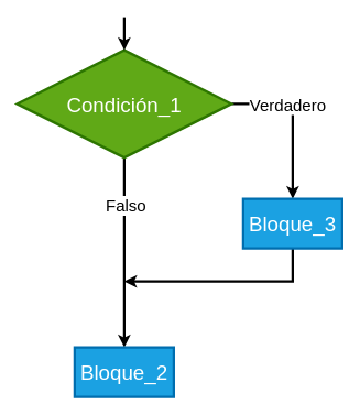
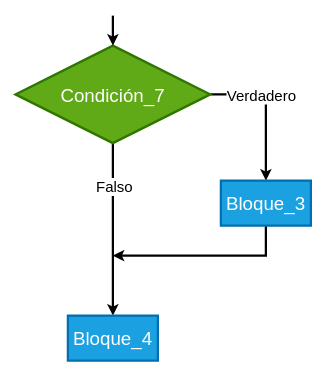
  <mxCell id="0" />
  <mxCell id="1" parent="0" />
  <mxCell id="2" value="" style="edgeStyle=orthogonalEdgeStyle;rounded=0;orthogonalLoop=1;jettySize=auto;html=1;strokeWidth=3;" edge="1" parent="1" source="6" target="9"><mxGeometry relative="1" as="geometry" /></mxCell>
  <mxCell id="3" value="&lt;font style=&quot;font-size: 20px;&quot;&gt;Falso&lt;/font&gt;" style="edgeLabel;html=1;align=center;verticalAlign=middle;resizable=0;points=[];" vertex="1" connectable="0" parent="2"><mxGeometry x="-0.504" y="1" relative="1" as="geometry"><mxPoint as="offset" /></mxGeometry></mxCell>
  <mxCell id="4" value="" style="edgeStyle=orthogonalEdgeStyle;rounded=0;orthogonalLoop=1;jettySize=auto;html=1;strokeWidth=3;" edge="1" parent="1" source="6" target="8"><mxGeometry relative="1" as="geometry" /></mxCell>
  <mxCell id="5" value="&lt;font style=&quot;font-size: 20px;&quot;&gt;Verdadero&lt;/font&gt;" style="edgeLabel;html=1;align=center;verticalAlign=middle;resizable=0;points=[];" vertex="1" connectable="0" parent="4"><mxGeometry x="-0.296" relative="1" as="geometry"><mxPoint as="offset" /></mxGeometry></mxCell>
- <mxCell id="6" value="Condición_1" style="rhombus;whiteSpace=wrap;html=1;fillColor=#60a917;fontColor=#ffffff;strokeColor=#2D7600;strokeWidth=3;fontSize=25;" vertex="1" parent="1"><mxGeometry x="20" y="60" width="260" height="130" as="geometry" /></mxCell>
+ <mxCell id="6" value="Condición_7" style="rhombus;whiteSpace=wrap;html=1;fillColor=#60a917;fontColor=#ffffff;strokeColor=#2D7600;strokeWidth=3;fontSize=25;" vertex="1" parent="1"><mxGeometry x="20" y="60" width="260" height="130" as="geometry" /></mxCell>
  <mxCell id="7" style="edgeStyle=orthogonalEdgeStyle;rounded=0;orthogonalLoop=1;jettySize=auto;html=1;strokeWidth=3;" edge="1" parent="1" source="8"><mxGeometry relative="1" as="geometry"><mxPoint x="150" y="340" as="targetPoint" /><Array as="points"><mxPoint x="354" y="340" /></Array></mxGeometry></mxCell>
  <mxCell id="8" value="Bloque_3" style="rounded=0;whiteSpace=wrap;html=1;fillColor=#1ba1e2;strokeColor=#006EAF;fontColor=#ffffff;strokeWidth=3;fontSize=25;" vertex="1" parent="1"><mxGeometry x="294" y="240" width="120" height="60" as="geometry" /></mxCell>
- <mxCell id="9" value="Bloque_2" style="rounded=0;whiteSpace=wrap;html=1;fillColor=#1ba1e2;strokeColor=#006EAF;fontColor=#ffffff;strokeWidth=3;fontSize=25;" vertex="1" parent="1"><mxGeometry x="90" y="420" width="120" height="60" as="geometry" /></mxCell>
+ <mxCell id="9" value="Bloque_4" style="rounded=0;whiteSpace=wrap;html=1;fillColor=#1ba1e2;strokeColor=#006EAF;fontColor=#ffffff;strokeWidth=3;fontSize=25;" vertex="1" parent="1"><mxGeometry x="90" y="420" width="120" height="60" as="geometry" /></mxCell>
  <mxCell id="10" value="" style="endArrow=classic;html=1;rounded=0;fontSize=11;strokeWidth=3;entryX=0.5;entryY=0;entryDx=0;entryDy=0;" edge="1" parent="1" target="6"><mxGeometry width="50" height="50" relative="1" as="geometry"><mxPoint x="150" y="20" as="sourcePoint" /><mxPoint x="320" y="210" as="targetPoint" /></mxGeometry></mxCell>
